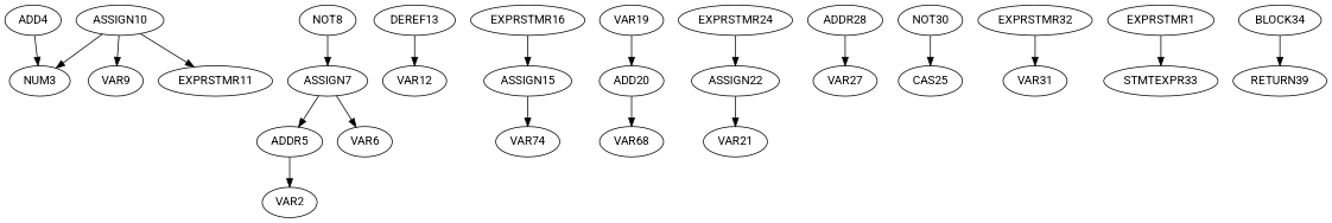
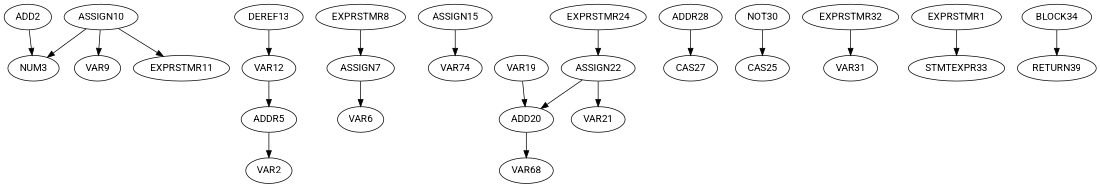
  digraph {
    fontname=Roboto
    node [fontname=Roboto]
    edge [fontname=Roboto]
-   ADD4
+   ADD4 [label=ADD2]
    NUM3
    ADDR5
    VAR2
    ASSIGN7
    VAR6
-   EXPRSTMR8 [label=NOT8]
+   EXPRSTMR8
    ASSIGN10
    VAR9
    EXPRSTMR11
    DEREF13
    VAR12
    n13 [label=VAR74]
    ASSIGN15
-   EXPRSTMR16
    n16 [label=VAR68]
    ADD20
    VAR19
    ASSIGN22
    VAR21
    EXPRSTMR24
    ADDR28
-   VAR27
+   VAR27 [label=CAS27]
    NOT30
    CAS25
    EXPRSTMR32
    VAR31
    EXPRSTMR1
    STMTEXPR33
    n30 [label=RETURN39]
    BLOCK34
    ADD4 -> NUM3
    ADDR5 -> VAR2
-   ASSIGN7 -> ADDR5
+   VAR12 -> ADDR5
    ASSIGN7 -> VAR6
    EXPRSTMR8 -> ASSIGN7
    ASSIGN10 -> NUM3
    ASSIGN10 -> VAR9
    ASSIGN10 -> EXPRSTMR11
    DEREF13 -> VAR12
    ASSIGN15 -> n13
-   EXPRSTMR16 -> ASSIGN15
    ADD20 -> n16
    VAR19 -> ADD20
+   ASSIGN22 -> ADD20
    ASSIGN22 -> VAR21
    EXPRSTMR24 -> ASSIGN22
    ADDR28 -> VAR27
    NOT30 -> CAS25
    EXPRSTMR32 -> VAR31
    EXPRSTMR1 -> STMTEXPR33
    BLOCK34 -> n30
  }
